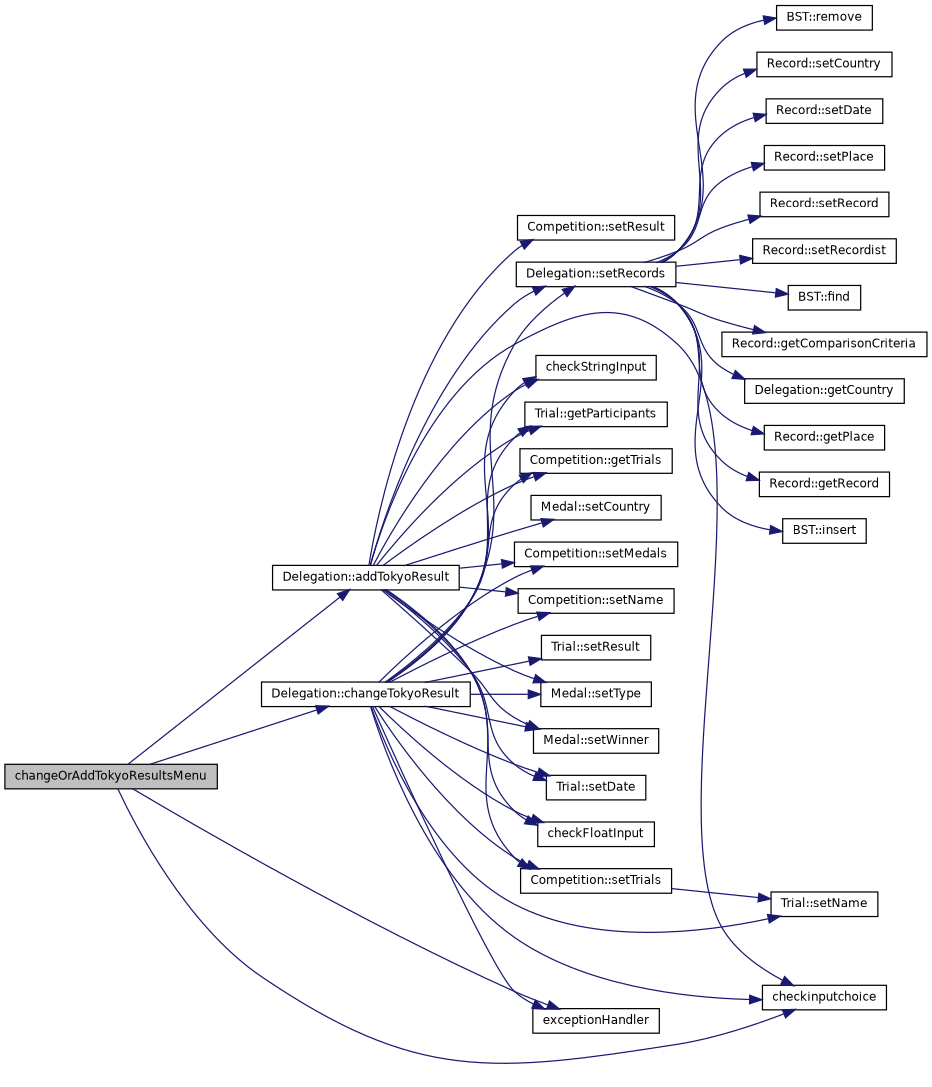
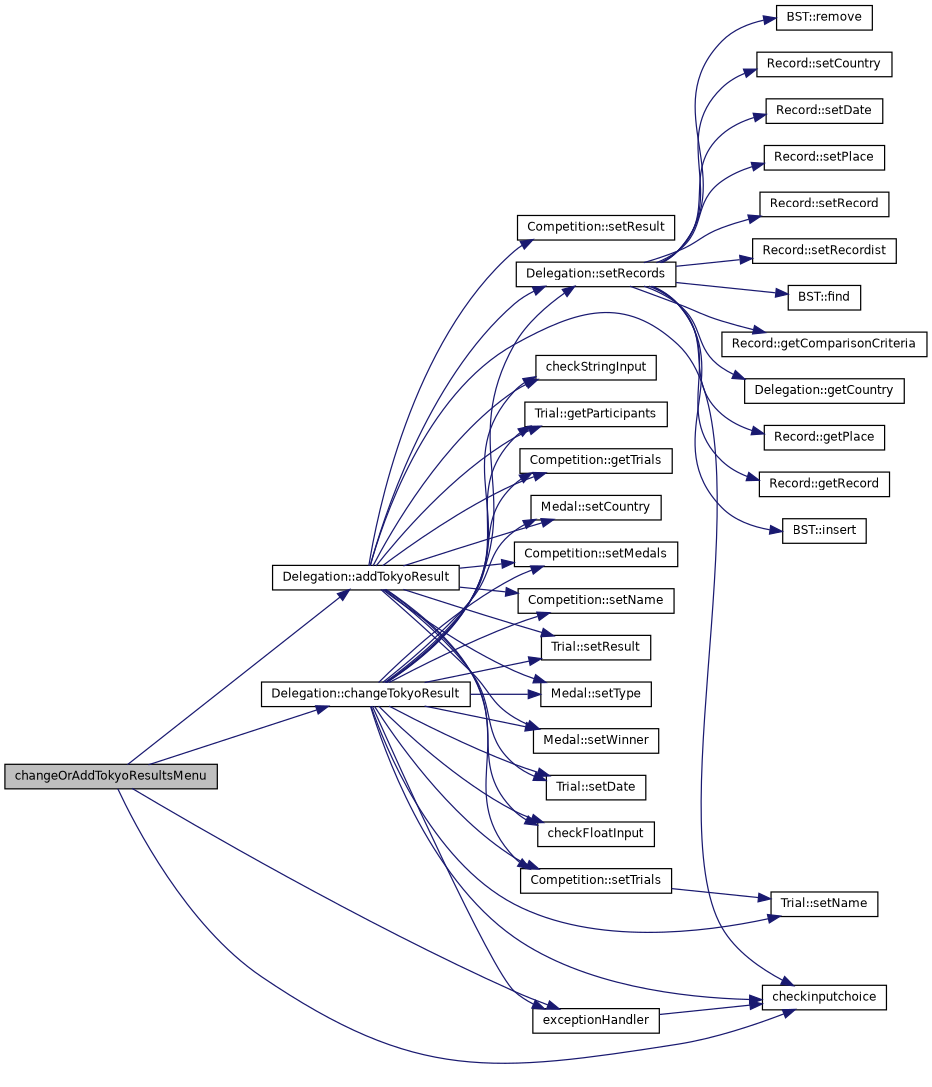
  digraph {
    rankdir=LR
    node [color=black fillcolor=white fontname=Helvetica fontsize=10 shape=record style=filled]
    edge [color=midnightblue fontname=Helvetica fontsize=10 labelfontname=Helvetica labelfontsize=10 style=solid]
    n1 [fillcolor=grey75 fontcolor=black height=0.2 label=changeOrAddTokyoResultsMenu width=0.4]
    n2 [height=0.2 label="Delegation::addTokyoResult" width=0.4]
    n3 [height=0.2 label=checkinputchoice width=0.4]
    n4 [height=0.2 label="Delegation::changeTokyoResult" width=0.4]
    n5 [height=0.2 label=exceptionHandler width=0.4]
    n6 [height=0.2 label=checkFloatInput width=0.4]
    n7 [height=0.2 label=checkStringInput width=0.4]
    n8 [height=0.2 label="Trial::getParticipants" width=0.4]
    n9 [height=0.2 label="Competition::getTrials" width=0.4]
    n10 [height=0.2 label="Medal::setCountry" width=0.4]
    n11 [height=0.2 label="Competition::setMedals" width=0.4]
    n12 [height=0.2 label="Competition::setName" width=0.4]
    n13 [height=0.2 label="Delegation::setRecords" width=0.4]
    n14 [height=0.2 label="Competition::setResult" width=0.4]
    n15 [height=0.2 label="Trial::setResult" width=0.4]
    n16 [height=0.2 label="Competition::setTrials" width=0.4]
    n17 [height=0.2 label="Medal::setType" width=0.4]
    n18 [height=0.2 label="Medal::setWinner" width=0.4]
    n19 [height=0.2 label="Trial::setDate" width=0.4]
    n20 [height=0.2 label="Trial::setName" width=0.4]
    n21 [height=0.2 label="BST::find" width=0.4]
    n22 [height=0.2 label="Record::getComparisonCriteria" width=0.4]
    n23 [height=0.2 label="Delegation::getCountry" width=0.4]
    n24 [height=0.2 label="Record::getPlace" width=0.4]
    n25 [height=0.2 label="Record::getRecord" width=0.4]
    n26 [height=0.2 label="BST::insert" width=0.4]
    n27 [height=0.2 label="BST::remove" width=0.4]
    n28 [height=0.2 label="Record::setCountry" width=0.4]
    n29 [height=0.2 label="Record::setDate" width=0.4]
    n30 [height=0.2 label="Record::setPlace" width=0.4]
    n31 [height=0.2 label="Record::setRecord" width=0.4]
    n32 [height=0.2 label="Record::setRecordist" width=0.4]
    n1 -> n2
    n1 -> n3
    n1 -> n4
    n1 -> n5
    n2 -> n3
    n2 -> n6
    n2 -> n7
    n2 -> n8
    n2 -> n9
    n2 -> n10
    n2 -> n11
    n2 -> n12
    n2 -> n13
    n2 -> n14
+   n2 -> n15
    n2 -> n16
    n2 -> n17
    n2 -> n18
    n2 -> n19
    n4 -> n3
    n4 -> n5
    n4 -> n6
    n4 -> n7
    n4 -> n8
    n4 -> n9
+   n4 -> n10
    n4 -> n11
    n4 -> n12
    n4 -> n13
    n4 -> n15
    n4 -> n16
    n4 -> n17
    n4 -> n18
    n4 -> n19
    n4 -> n20
+   n5 -> n3
    n13 -> n21
    n13 -> n22
    n13 -> n23
    n13 -> n24
    n13 -> n25
    n13 -> n26
    n13 -> n27
    n13 -> n28
    n13 -> n29
    n13 -> n30
    n13 -> n31
    n13 -> n32
    n16 -> n20
  }
